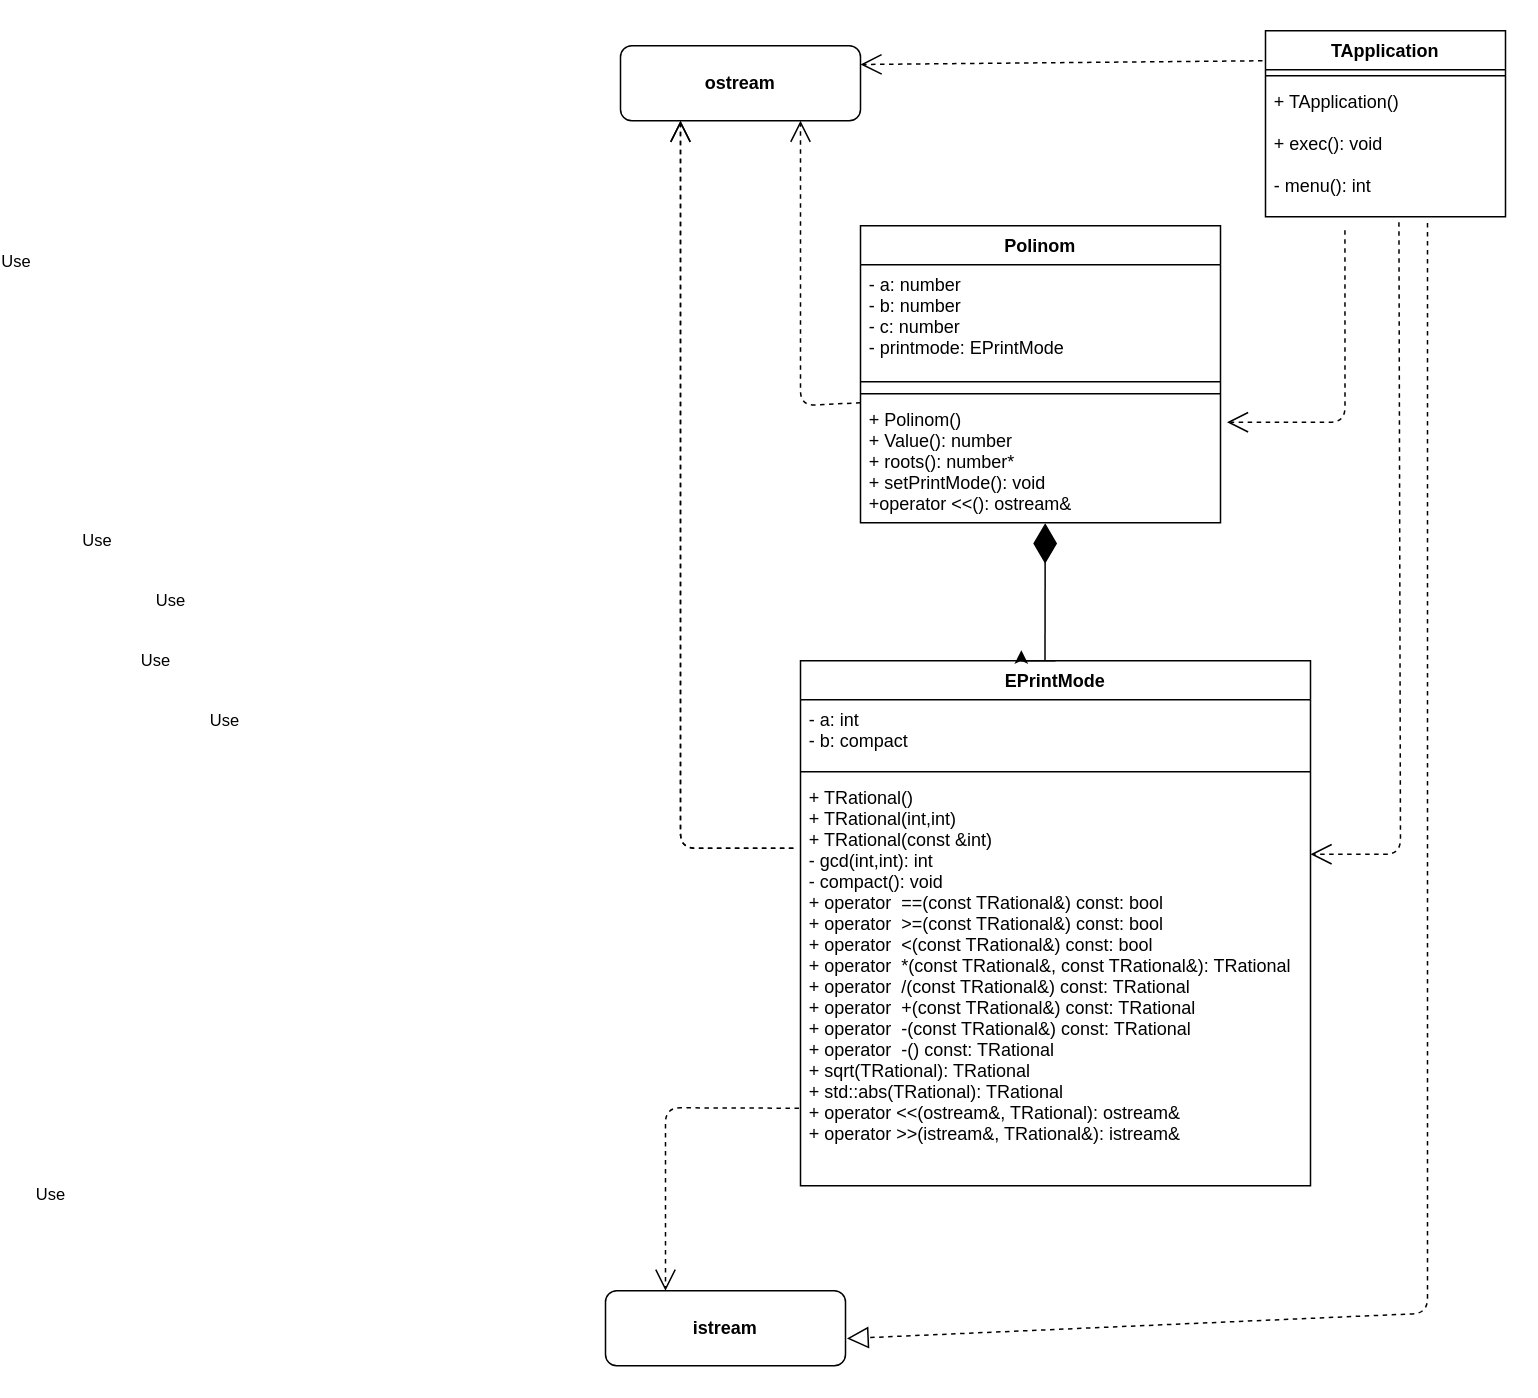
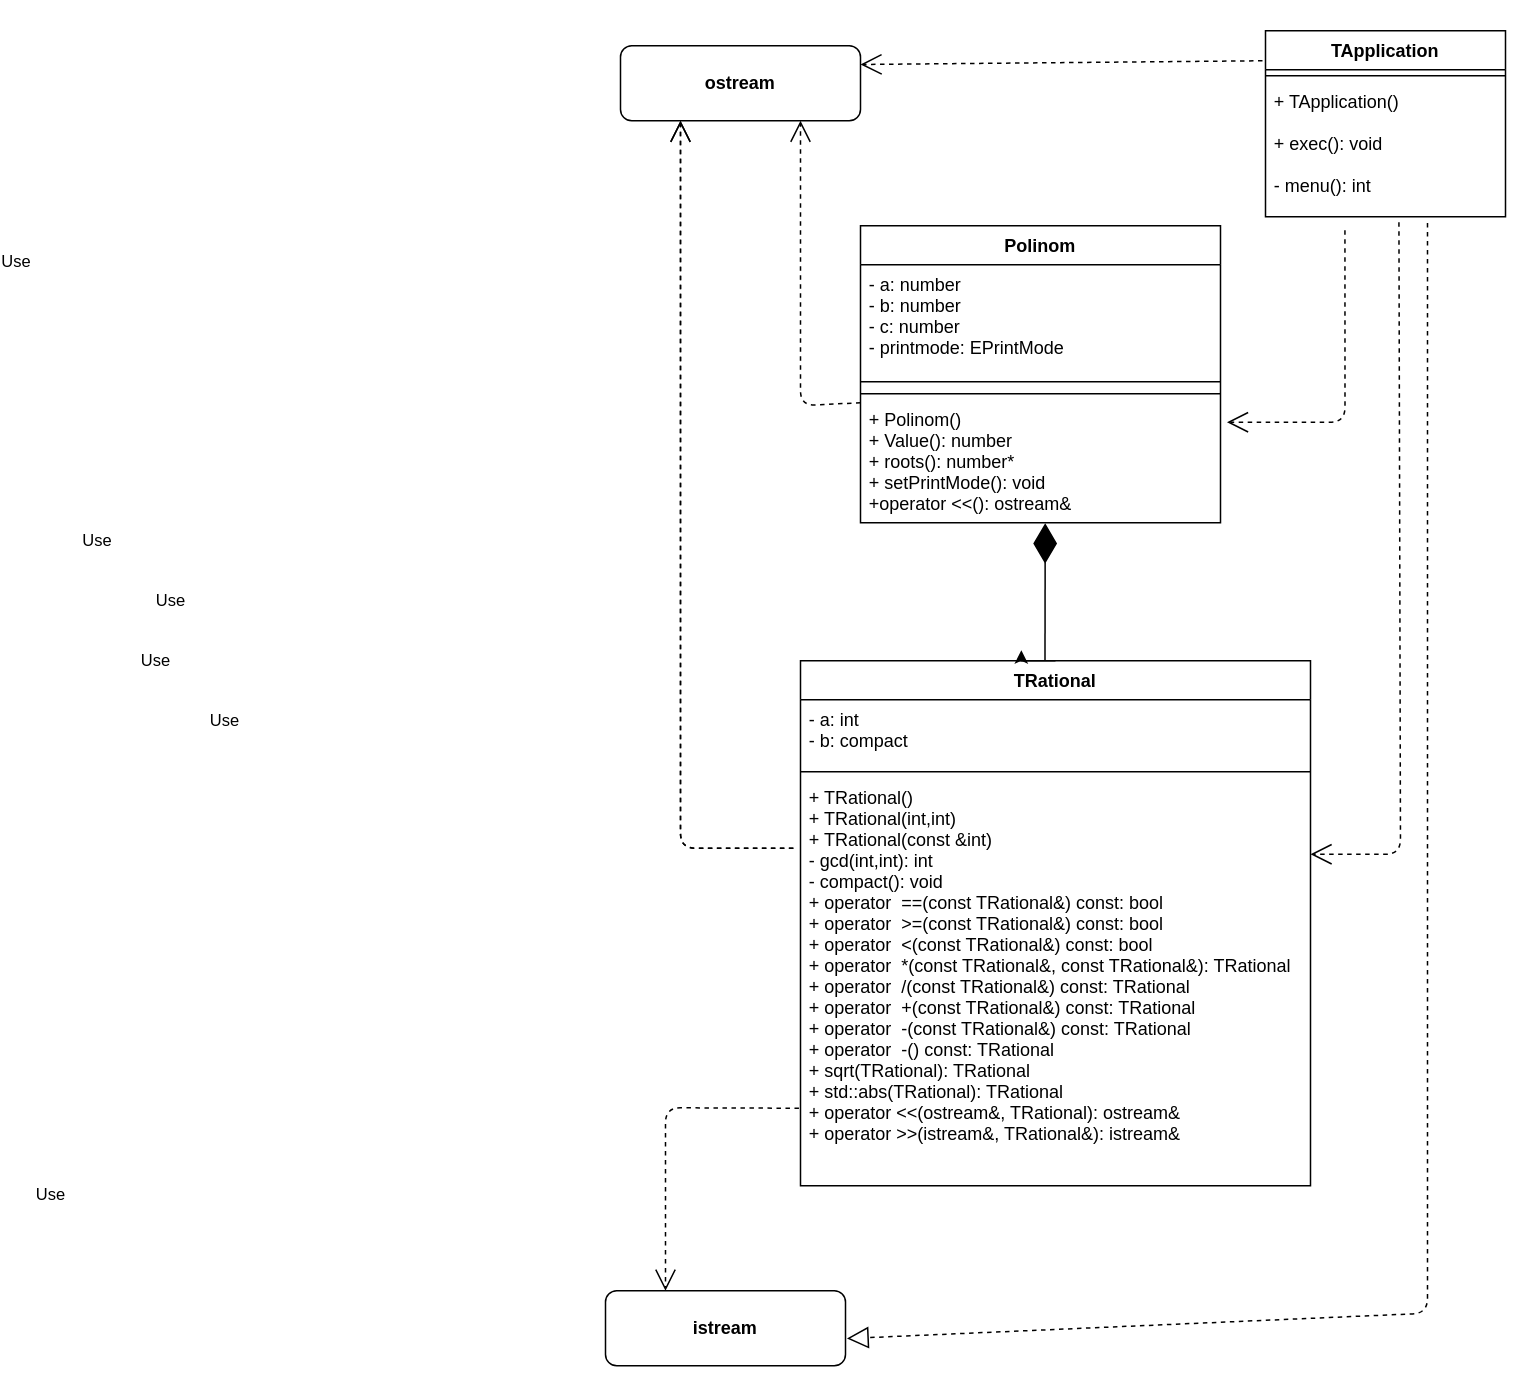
  <mxCell id="0" />
  <mxCell id="1" parent="0" />
  <mxCell id="2" value="&lt;b&gt;istream&lt;/b&gt;" style="rounded=1;whiteSpace=wrap;html=1;" parent="1" vertex="1"><mxGeometry x="20" y="860" width="160" height="50" as="geometry" /></mxCell>
  <mxCell id="3" value="&lt;b&gt;ostream&lt;/b&gt;" style="rounded=1;whiteSpace=wrap;html=1;" parent="1" vertex="1"><mxGeometry x="30" y="30" width="160" height="50" as="geometry" /></mxCell>
  <mxCell id="4" value="" style="endArrow=block;dashed=1;endFill=0;endSize=12;html=1;entryX=1.006;entryY=0.637;entryDx=0;entryDy=0;entryPerimeter=0;exitX=0.675;exitY=1.047;exitDx=0;exitDy=0;exitPerimeter=0;" parent="1" target="2" edge="1" source="7"><mxGeometry width="160" relative="1" as="geometry"><mxPoint x="458" y="162.5" as="sourcePoint" /><mxPoint x="380" y="170" as="targetPoint" /><Array as="points"><mxPoint x="568" y="500" /><mxPoint x="568" y="625" /><mxPoint x="568" y="875" /></Array></mxGeometry></mxCell>
  <mxCell id="5" value="TApplication" style="swimlane;fontStyle=1;align=center;verticalAlign=top;childLayout=stackLayout;horizontal=1;startSize=26;horizontalStack=0;resizeParent=1;resizeParentMax=0;resizeLast=0;collapsible=1;marginBottom=0;" parent="1" vertex="1"><mxGeometry x="460" y="20" width="160" height="124" as="geometry" /></mxCell>
  <mxCell id="6" value="" style="line;strokeWidth=1;fillColor=none;align=left;verticalAlign=middle;spacingTop=-1;spacingLeft=3;spacingRight=3;rotatable=0;labelPosition=right;points=[];portConstraint=eastwest;" parent="5" vertex="1"><mxGeometry y="26" width="160" height="8" as="geometry" /></mxCell>
  <mxCell id="7" value="+ TApplication()&#10;&#10;+ exec(): void&#10;&#10;- menu(): int" style="text;strokeColor=none;fillColor=none;align=left;verticalAlign=top;spacingLeft=4;spacingRight=4;overflow=hidden;rotatable=0;points=[[0,0.5],[1,0.5]];portConstraint=eastwest;" parent="5" vertex="1"><mxGeometry y="34" width="160" height="90" as="geometry" /></mxCell>
  <mxCell id="8" value="Polinom" style="swimlane;fontStyle=1;align=center;verticalAlign=top;childLayout=stackLayout;horizontal=1;startSize=26;horizontalStack=0;resizeParent=1;resizeParentMax=0;resizeLast=0;collapsible=1;marginBottom=0;" parent="1" vertex="1"><mxGeometry x="190" y="150" width="240" height="198" as="geometry" /></mxCell>
  <mxCell id="9" value="- a: number&#10;- b: number&#10;- c: number&#10;- printmode: EPrintMode" style="text;strokeColor=none;fillColor=none;align=left;verticalAlign=top;spacingLeft=4;spacingRight=4;overflow=hidden;rotatable=0;points=[[0,0.5],[1,0.5]];portConstraint=eastwest;" parent="8" vertex="1"><mxGeometry y="26" width="240" height="74" as="geometry" /></mxCell>
  <mxCell id="10" value="" style="line;strokeWidth=1;fillColor=none;align=left;verticalAlign=middle;spacingTop=-1;spacingLeft=3;spacingRight=3;rotatable=0;labelPosition=right;points=[];portConstraint=eastwest;" vertex="1" parent="8"><mxGeometry y="100" width="240" height="8" as="geometry" /></mxCell>
  <mxCell id="11" value="" style="line;strokeWidth=1;fillColor=none;align=left;verticalAlign=middle;spacingTop=-1;spacingLeft=3;spacingRight=3;rotatable=0;labelPosition=right;points=[];portConstraint=eastwest;" parent="8" vertex="1"><mxGeometry y="108" width="240" height="8" as="geometry" /></mxCell>
  <mxCell id="12" value="+ Polinom()&#10;+ Value(): number&#10;+ roots(): number*&#10;+ setPrintMode(): void&#10;+operator &lt;&lt;(): ostream&amp;" style="text;strokeColor=none;fillColor=none;align=left;verticalAlign=top;spacingLeft=4;spacingRight=4;overflow=hidden;rotatable=0;points=[[0,0.5],[1,0.5]];portConstraint=eastwest;" parent="8" vertex="1"><mxGeometry y="116" width="240" height="82" as="geometry" /></mxCell>
  <mxCell id="13" value="" style="endArrow=diamondThin;endFill=1;endSize=24;html=1;entryX=0.513;entryY=1.004;entryDx=0;entryDy=0;entryPerimeter=0;" edge="1" parent="8" target="12"><mxGeometry width="160" relative="1" as="geometry"><mxPoint x="123" y="290" as="sourcePoint" /><mxPoint x="83" y="280" as="targetPoint" /></mxGeometry></mxCell>
- <mxCell id="14" value="EPrintMode" style="swimlane;fontStyle=1;align=center;verticalAlign=top;childLayout=stackLayout;horizontal=1;startSize=26;horizontalStack=0;resizeParent=1;resizeParentMax=0;resizeLast=0;collapsible=1;marginBottom=0;" vertex="1" parent="1"><mxGeometry x="150" y="440" width="340" height="350" as="geometry" /></mxCell>
+ <mxCell id="14" value="TRational" style="swimlane;fontStyle=1;align=center;verticalAlign=top;childLayout=stackLayout;horizontal=1;startSize=26;horizontalStack=0;resizeParent=1;resizeParentMax=0;resizeLast=0;collapsible=1;marginBottom=0;" vertex="1" parent="1"><mxGeometry x="150" y="440" width="340" height="350" as="geometry" /></mxCell>
  <mxCell id="15" value="- a: int&#10;- b: compact" style="text;strokeColor=none;fillColor=none;align=left;verticalAlign=top;spacingLeft=4;spacingRight=4;overflow=hidden;rotatable=0;points=[[0,0.5],[1,0.5]];portConstraint=eastwest;" vertex="1" parent="14"><mxGeometry y="26" width="340" height="44" as="geometry" /></mxCell>
  <mxCell id="16" value="" style="line;strokeWidth=1;fillColor=none;align=left;verticalAlign=middle;spacingTop=-1;spacingLeft=3;spacingRight=3;rotatable=0;labelPosition=right;points=[];portConstraint=eastwest;" vertex="1" parent="14"><mxGeometry y="70" width="340" height="8" as="geometry" /></mxCell>
  <mxCell id="17" value="+ TRational()&#10;+ TRational(int,int)&#10;+ TRational(const &amp;int)&#10;- gcd(int,int): int&#10;- compact(): void&#10;+ operator  ==(const TRational&amp;) const: bool&#10;+ operator  &gt;=(const TRational&amp;) const: bool&#10;+ operator  &lt;(const TRational&amp;) const: bool&#10;+ operator  *(const TRational&amp;, const TRational&amp;): TRational&#10;+ operator  /(const TRational&amp;) const: TRational&#10;+ operator  +(const TRational&amp;) const: TRational &#10;+ operator  -(const TRational&amp;) const: TRational&#10;+ operator  -() const: TRational&#10;+ sqrt(TRational): TRational&#10;+ std::abs(TRational): TRational&#10;+ operator &lt;&lt;(ostream&amp;, TRational): ostream&amp;&#10;+ operator &gt;&gt;(istream&amp;, TRational&amp;): istream&amp;" style="text;strokeColor=none;fillColor=none;align=left;verticalAlign=top;spacingLeft=4;spacingRight=4;overflow=hidden;rotatable=0;points=[[0,0.5],[1,0.5]];portConstraint=eastwest;" vertex="1" parent="14"><mxGeometry y="78" width="340" height="272" as="geometry" /></mxCell>
  <mxCell id="18" style="edgeStyle=orthogonalEdgeStyle;rounded=0;orthogonalLoop=1;jettySize=auto;html=1;exitX=0.5;exitY=0;exitDx=0;exitDy=0;entryX=0.433;entryY=-0.02;entryDx=0;entryDy=0;entryPerimeter=0;" edge="1" parent="1" source="14" target="14"><mxGeometry relative="1" as="geometry" /></mxCell>
  <mxCell id="19" value="Use" style="endArrow=open;endSize=12;dashed=1;html=1;exitX=-0.014;exitY=0.173;exitDx=0;exitDy=0;exitPerimeter=0;entryX=0.25;entryY=1;entryDx=0;entryDy=0;" edge="1" parent="1" source="17" target="3"><mxGeometry x="-0.142" y="340" width="160" relative="1" as="geometry"><mxPoint x="390" y="420" as="sourcePoint" /><mxPoint x="550" y="420" as="targetPoint" /><Array as="points"><mxPoint x="70" y="565" /></Array><mxPoint as="offset" /></mxGeometry></mxCell>
  <mxCell id="20" value="Use" style="endArrow=open;endSize=12;dashed=1;html=1;exitX=-0.014;exitY=0.173;exitDx=0;exitDy=0;exitPerimeter=0;entryX=0.25;entryY=1;entryDx=0;entryDy=0;" edge="1" parent="1" source="17" target="3"><mxGeometry x="-0.142" y="340" width="160" relative="1" as="geometry"><mxPoint x="145.24" y="565.056" as="sourcePoint" /><mxPoint x="70" y="80" as="targetPoint" /><Array as="points"><mxPoint x="70" y="565" /><mxPoint x="70" y="290" /></Array><mxPoint as="offset" /></mxGeometry></mxCell>
  <mxCell id="21" value="Use" style="endArrow=open;endSize=12;dashed=1;html=1;entryX=0.75;entryY=1;entryDx=0;entryDy=0;exitX=0;exitY=0.024;exitDx=0;exitDy=0;exitPerimeter=0;" edge="1" parent="1" source="12" target="3"><mxGeometry x="0.191" y="523" width="160" relative="1" as="geometry"><mxPoint x="390" y="420" as="sourcePoint" /><mxPoint x="550" y="420" as="targetPoint" /><Array as="points"><mxPoint x="150" y="270" /></Array><mxPoint y="1" as="offset" /></mxGeometry></mxCell>
  <mxCell id="22" value="Use" style="endArrow=open;endSize=12;dashed=1;html=1;entryX=1;entryY=0.25;entryDx=0;entryDy=0;" edge="1" parent="1" target="3"><mxGeometry x="1" y="601" width="160" relative="1" as="geometry"><mxPoint x="458" y="40" as="sourcePoint" /><mxPoint x="370" y="90" as="targetPoint" /><Array as="points" /><mxPoint x="-515" y="-283" as="offset" /></mxGeometry></mxCell>
  <mxCell id="23" value="Use" style="endArrow=open;endSize=12;dashed=1;html=1;exitX=0.331;exitY=1.1;exitDx=0;exitDy=0;exitPerimeter=0;entryX=1.018;entryY=0.183;entryDx=0;entryDy=0;entryPerimeter=0;" edge="1" parent="1" source="7" target="12"><mxGeometry x="1" y="732" width="160" relative="1" as="geometry"><mxPoint x="390" y="420" as="sourcePoint" /><mxPoint x="550" y="420" as="targetPoint" /><Array as="points"><mxPoint x="513" y="281" /></Array><mxPoint x="-714" y="-573" as="offset" /></mxGeometry></mxCell>
  <mxCell id="24" value="Use" style="endArrow=open;endSize=12;dashed=1;html=1;exitX=0.556;exitY=1.041;exitDx=0;exitDy=0;exitPerimeter=0;" edge="1" parent="1" source="7"><mxGeometry x="1" y="-733" width="160" relative="1" as="geometry"><mxPoint x="390" y="420" as="sourcePoint" /><mxPoint x="490" y="569" as="targetPoint" /><Array as="points"><mxPoint x="550" y="569" /></Array><mxPoint x="-724" y="644" as="offset" /></mxGeometry></mxCell>
  <mxCell id="25" value="Use" style="endArrow=open;endSize=12;dashed=1;html=1;entryX=0.25;entryY=0;entryDx=0;entryDy=0;exitX=-0.003;exitY=0.81;exitDx=0;exitDy=0;exitPerimeter=0;" edge="1" parent="1" source="17" target="2"><mxGeometry x="0.403" y="-410" width="160" relative="1" as="geometry"><mxPoint x="-90" y="770" as="sourcePoint" /><mxPoint x="70" y="770" as="targetPoint" /><Array as="points"><mxPoint x="60" y="738" /></Array><mxPoint y="-1" as="offset" /></mxGeometry></mxCell>
